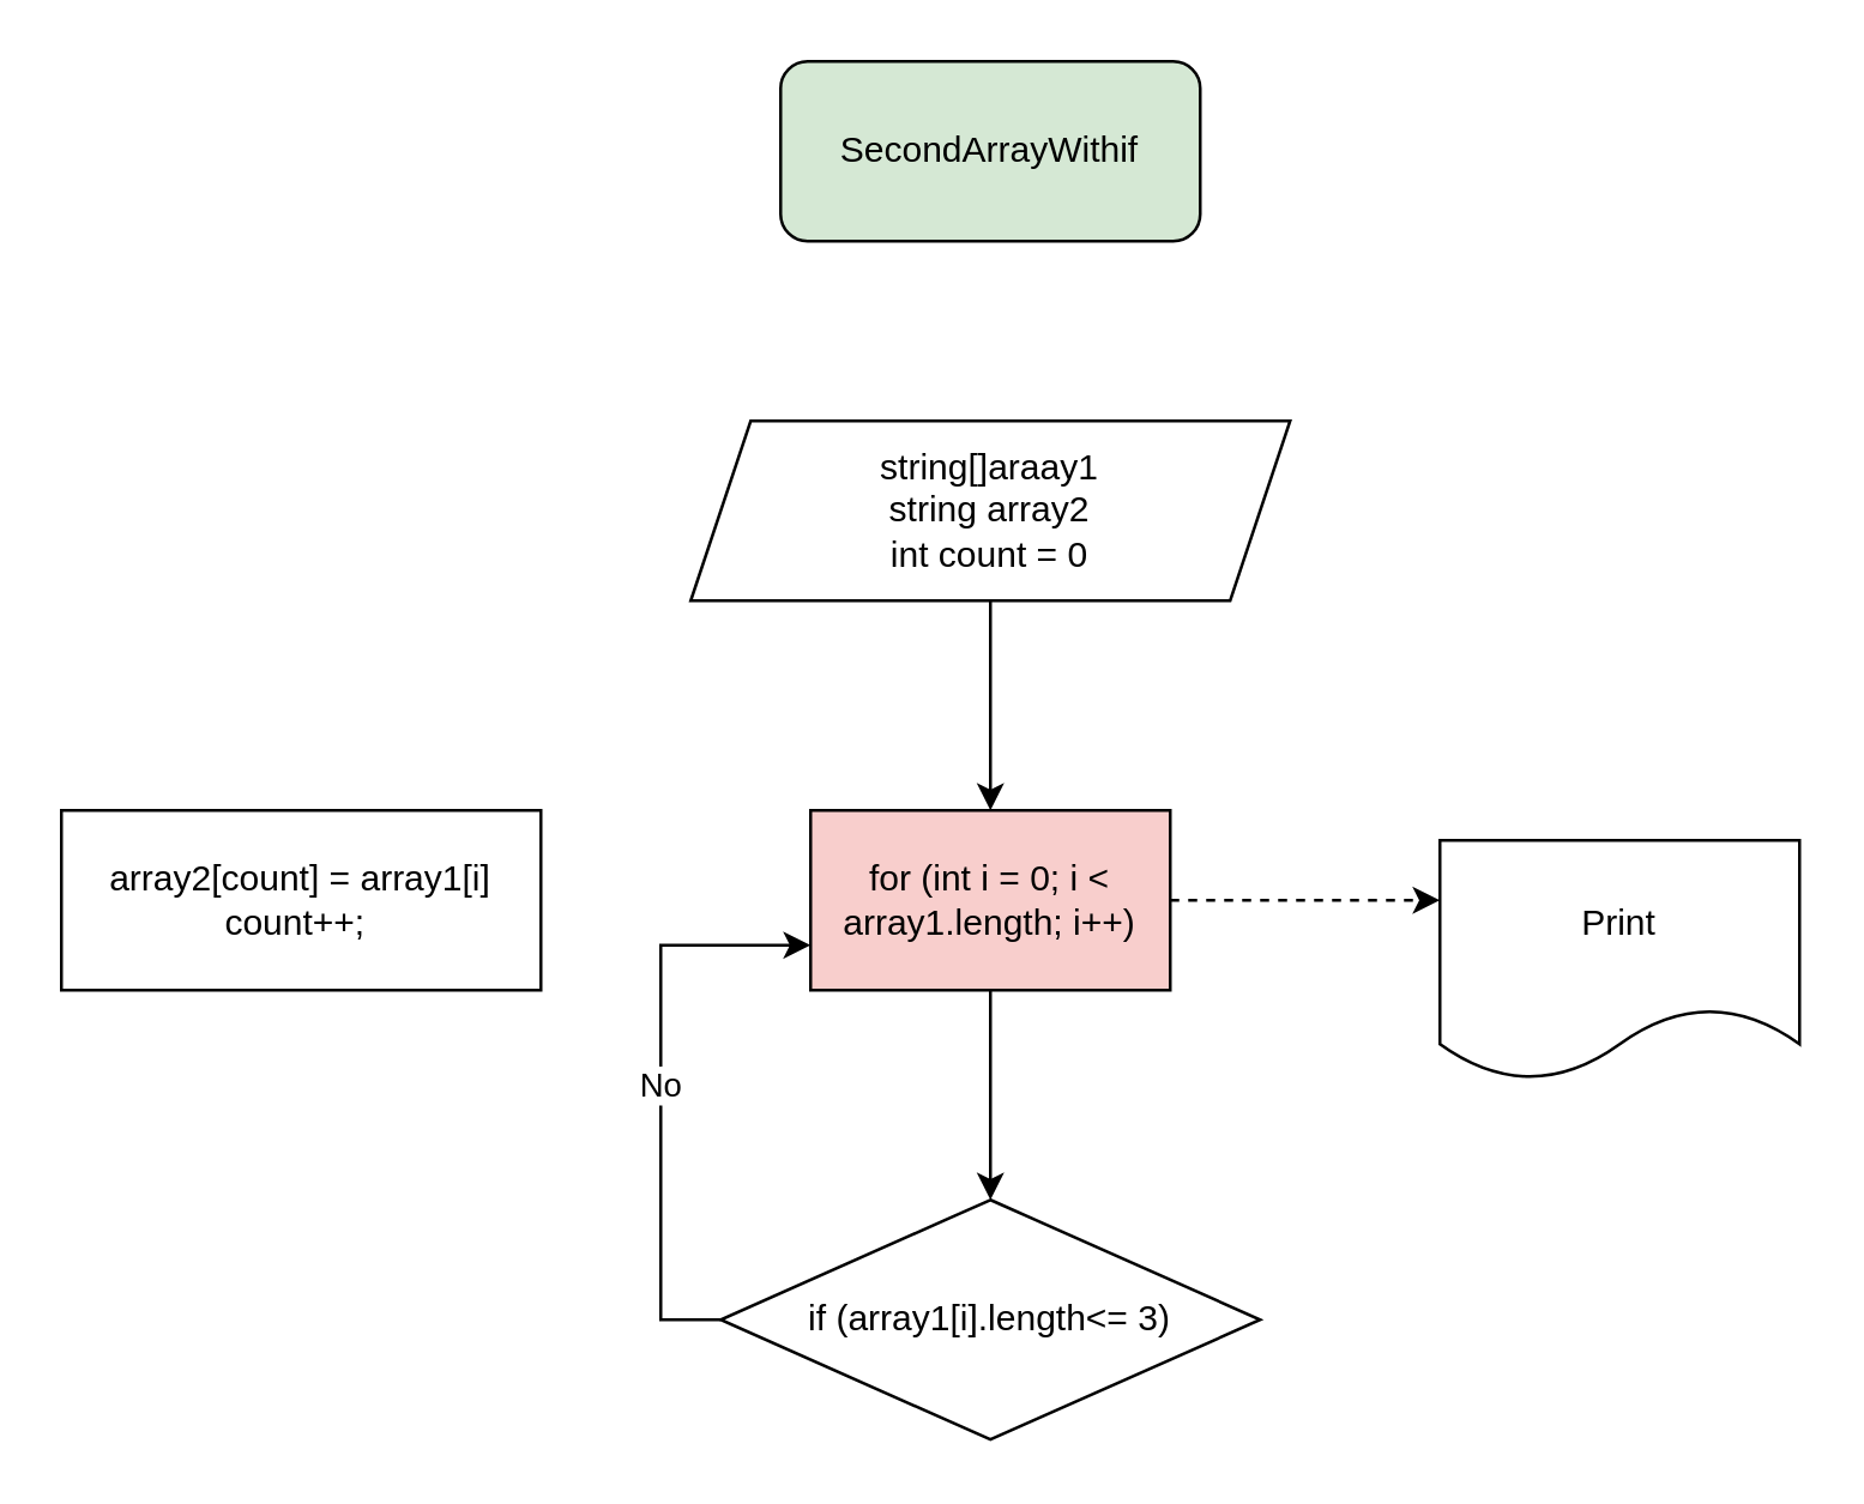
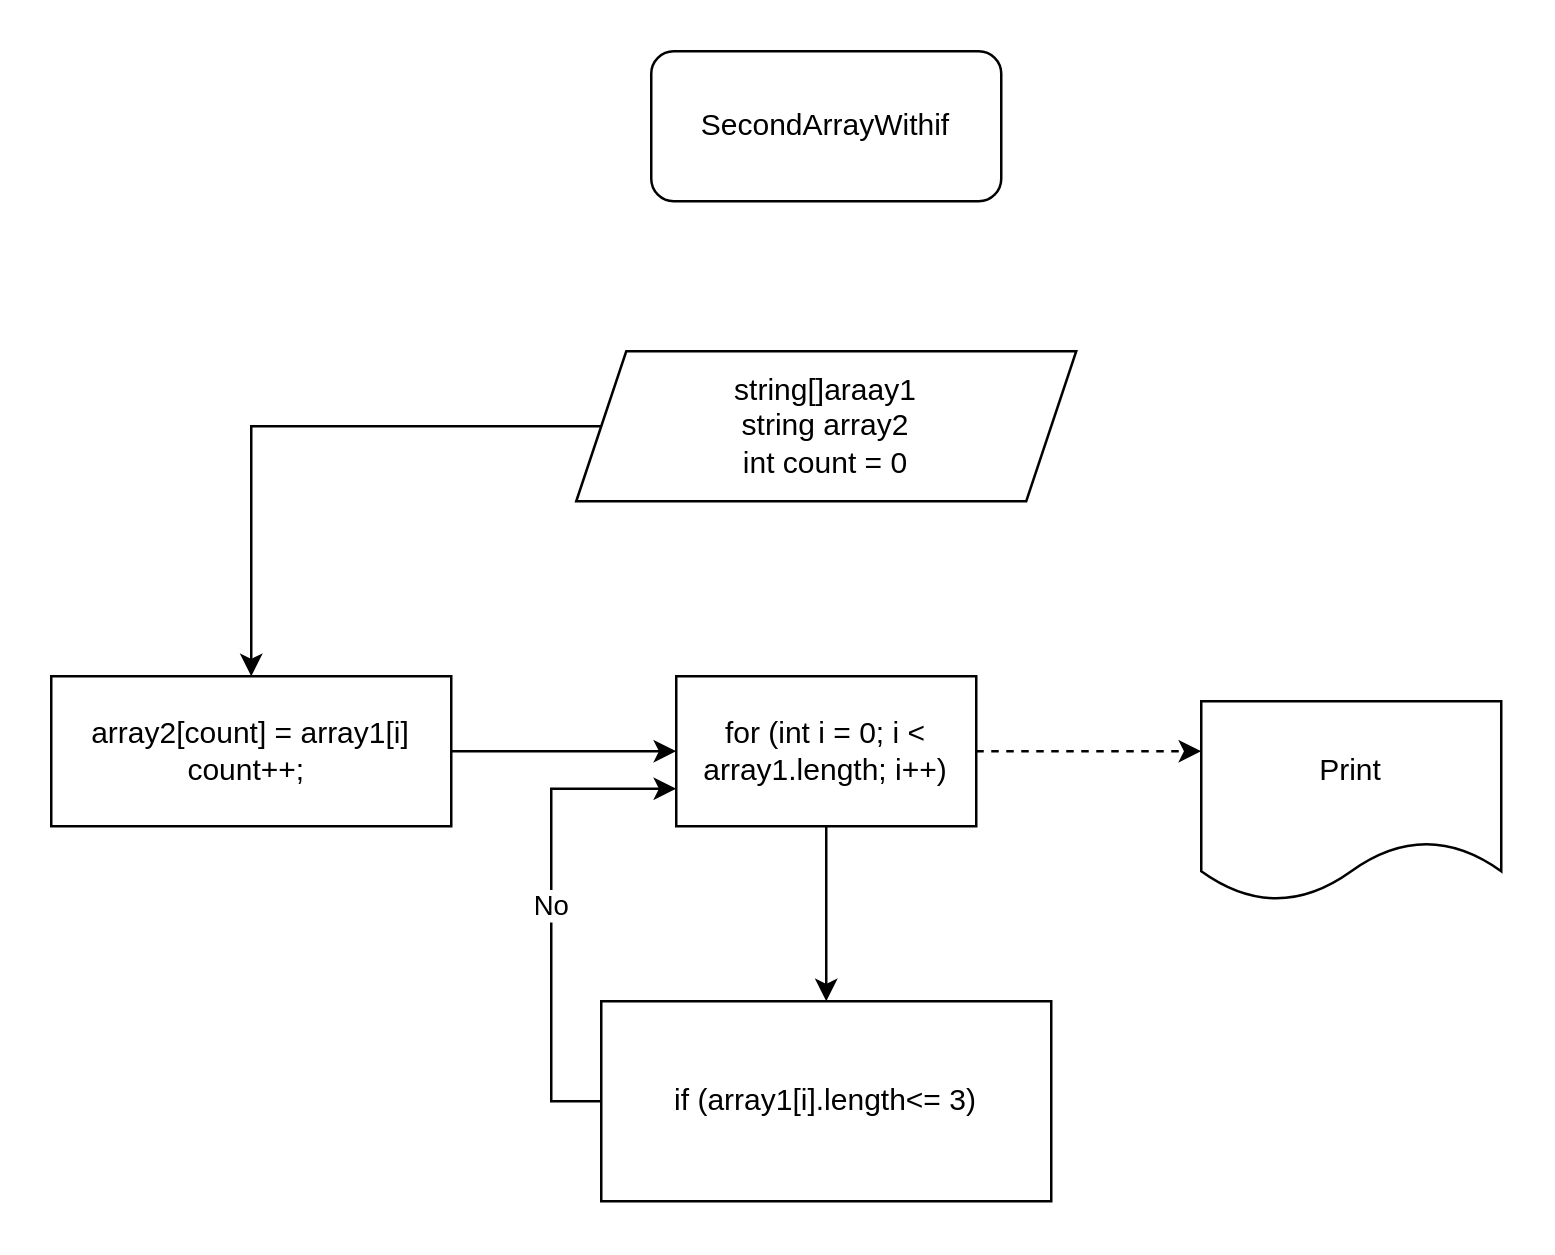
  <mxCell id="0" />
  <mxCell id="1" parent="0" />
- <mxCell id="2" value="&lt;font style=&quot;vertical-align: inherit;&quot;&gt;&lt;font style=&quot;vertical-align: inherit;&quot;&gt;SecondArrayWithif&lt;/font&gt;&lt;/font&gt;" style="rounded=1;whiteSpace=wrap;html=1;fillColor=#d5e8d4;" vertex="1" parent="1"><mxGeometry x="260" y="20" width="140" height="60" as="geometry" /></mxCell>
- <mxCell id="3" value="" style="edgeStyle=orthogonalEdgeStyle;rounded=0;orthogonalLoop=1;jettySize=auto;html=1;" edge="1" parent="1" source="4" target="7"><mxGeometry relative="1" as="geometry" /></mxCell>
+ <mxCell id="2" value="&lt;font style=&quot;vertical-align: inherit;&quot;&gt;&lt;font style=&quot;vertical-align: inherit;&quot;&gt;SecondArrayWithif&lt;/font&gt;&lt;/font&gt;" style="rounded=1;whiteSpace=wrap;html=1;" vertex="1" parent="1"><mxGeometry x="260" y="20" width="140" height="60" as="geometry" /></mxCell>
+ <mxCell id="3" value="" style="edgeStyle=orthogonalEdgeStyle;rounded=0;orthogonalLoop=1;jettySize=auto;html=1;" edge="1" parent="1" source="4" target="9"><mxGeometry relative="1" as="geometry" /></mxCell>
  <mxCell id="4" value="string[]araay1&lt;br&gt;string array2&lt;br&gt;int count = 0" style="shape=parallelogram;perimeter=parallelogramPerimeter;whiteSpace=wrap;html=1;fixedSize=1;" vertex="1" parent="1"><mxGeometry x="230" y="140" width="200" height="60" as="geometry" /></mxCell>
  <mxCell id="5" value="" style="edgeStyle=orthogonalEdgeStyle;rounded=0;orthogonalLoop=1;jettySize=auto;html=1;" edge="1" parent="1" source="7" target="11"><mxGeometry relative="1" as="geometry" /></mxCell>
  <mxCell id="6" style="edgeStyle=orthogonalEdgeStyle;rounded=0;orthogonalLoop=1;jettySize=auto;html=1;exitX=1;exitY=0.5;exitDx=0;exitDy=0;entryX=0;entryY=0.25;entryDx=0;entryDy=0;dashed=1;" edge="1" parent="1" source="7" target="12"><mxGeometry relative="1" as="geometry" /></mxCell>
- <mxCell id="7" value="for (int i = 0; i &amp;lt; array1.length; i++)" style="rounded=0;whiteSpace=wrap;html=1;fillColor=#f8cecc;" vertex="1" parent="1"><mxGeometry x="270" y="270" width="120" height="60" as="geometry" /></mxCell>
+ <mxCell id="7" value="for (int i = 0; i &amp;lt; array1.length; i++)" style="rounded=0;whiteSpace=wrap;html=1;" vertex="1" parent="1"><mxGeometry x="270" y="270" width="120" height="60" as="geometry" /></mxCell>
+ <mxCell id="8" style="edgeStyle=orthogonalEdgeStyle;rounded=0;orthogonalLoop=1;jettySize=auto;html=1;exitX=1;exitY=0.5;exitDx=0;exitDy=0;entryX=0;entryY=0.5;entryDx=0;entryDy=0;" edge="1" parent="1" source="9" target="7"><mxGeometry relative="1" as="geometry" /></mxCell>
  <mxCell id="9" value="array2[count] = array1[i]&lt;br&gt;count++;&amp;nbsp;" style="rounded=0;whiteSpace=wrap;html=1;" vertex="1" parent="1"><mxGeometry x="20" y="270" width="160" height="60" as="geometry" /></mxCell>
  <mxCell id="10" value="No" style="edgeStyle=orthogonalEdgeStyle;rounded=0;orthogonalLoop=1;jettySize=auto;html=1;exitX=0;exitY=0.5;exitDx=0;exitDy=0;entryX=0;entryY=0.75;entryDx=0;entryDy=0;" edge="1" parent="1" source="11" target="7"><mxGeometry relative="1" as="geometry" /></mxCell>
- <mxCell id="11" value="if (array1[i].length&amp;lt;= 3)" style="rhombus;whiteSpace=wrap;html=1;" vertex="1" parent="1"><mxGeometry x="240" y="400" width="180" height="80" as="geometry" /></mxCell>
+ <mxCell id="11" value="if (array1[i].length&amp;lt;= 3)" style="whiteSpace=wrap;html=1;rounded=0;" vertex="1" parent="1"><mxGeometry x="240" y="400" width="180" height="80" as="geometry" /></mxCell>
  <mxCell id="12" value="Print" style="shape=document;whiteSpace=wrap;html=1;boundedLbl=1;" vertex="1" parent="1"><mxGeometry x="480" y="280" width="120" height="80" as="geometry" /></mxCell>
